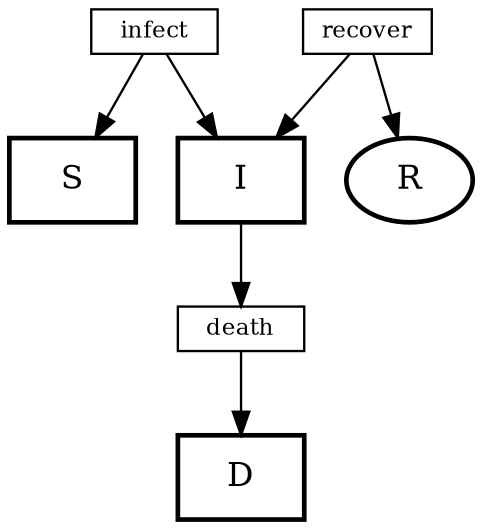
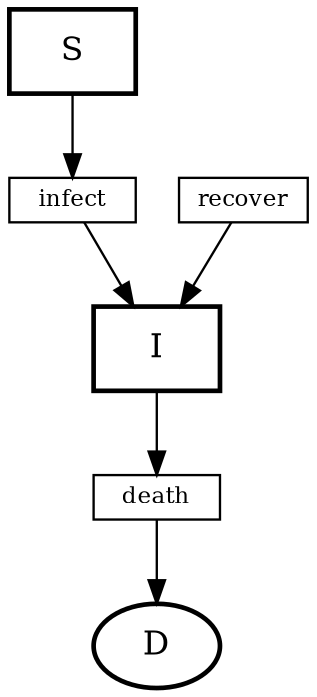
  digraph {
    node [shape=box style=bold]
    n1 [label=S]
    n2 [fontsize=10 height=.2 label=infect style=""]
    n3 [label=I]
    n4 [fontsize=10 height=.2 label=death style=""]
    n5 [fontsize=10 height=.2 label=recover style=""]
-   n6 [label=R shape=""]
-   n7 [label=D]
-   n2 -> n1
+   n7 [label=D shape=""]
+   n1 -> n2
    n2 -> n3
    n3 -> n4
    n4 -> n7
    n5 -> n3
-   n5 -> n6
  }
